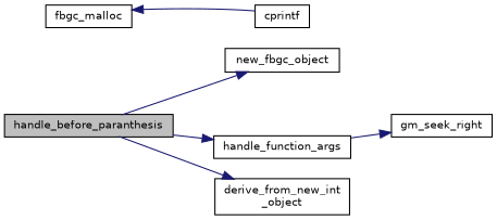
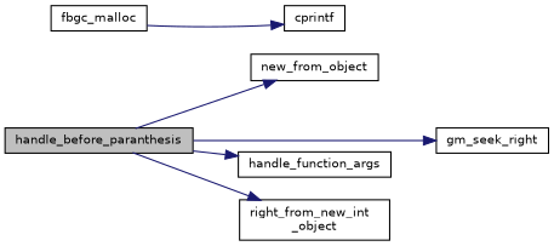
  digraph {
    rankdir=LR
    node [color=black fillcolor=white fontname=Helvetica fontsize=10 shape=record style=filled]
    edge [color=midnightblue fontname=Helvetica fontsize=10 labelfontname=Helvetica labelfontsize=10 style=solid]
    n1 [fillcolor=grey75 fontcolor=black height=0.2 label=handle_before_paranthesis width=0.4]
-   n2 [height=0.2 label=new_fbgc_object width=0.4]
+   n2 [height=0.2 label=new_from_object width=0.4]
    n3 [height=0.2 label=gm_seek_right width=0.4]
    n4 [height=0.2 label=handle_function_args width=0.4]
-   n5 [height=0.2 label="derive_from_new_int\l_object" width=0.4]
+   n5 [height=0.2 label="right_from_new_int\l_object" width=0.4]
    n6 [height=0.2 label=fbgc_malloc width=0.4]
    n7 [height=0.2 label=cprintf width=0.4]
    n1 -> n2
-   n4 -> n3
+   n1 -> n3
    n1 -> n4
    n1 -> n5
-   n7 -> n6
+   n6 -> n7
  }
